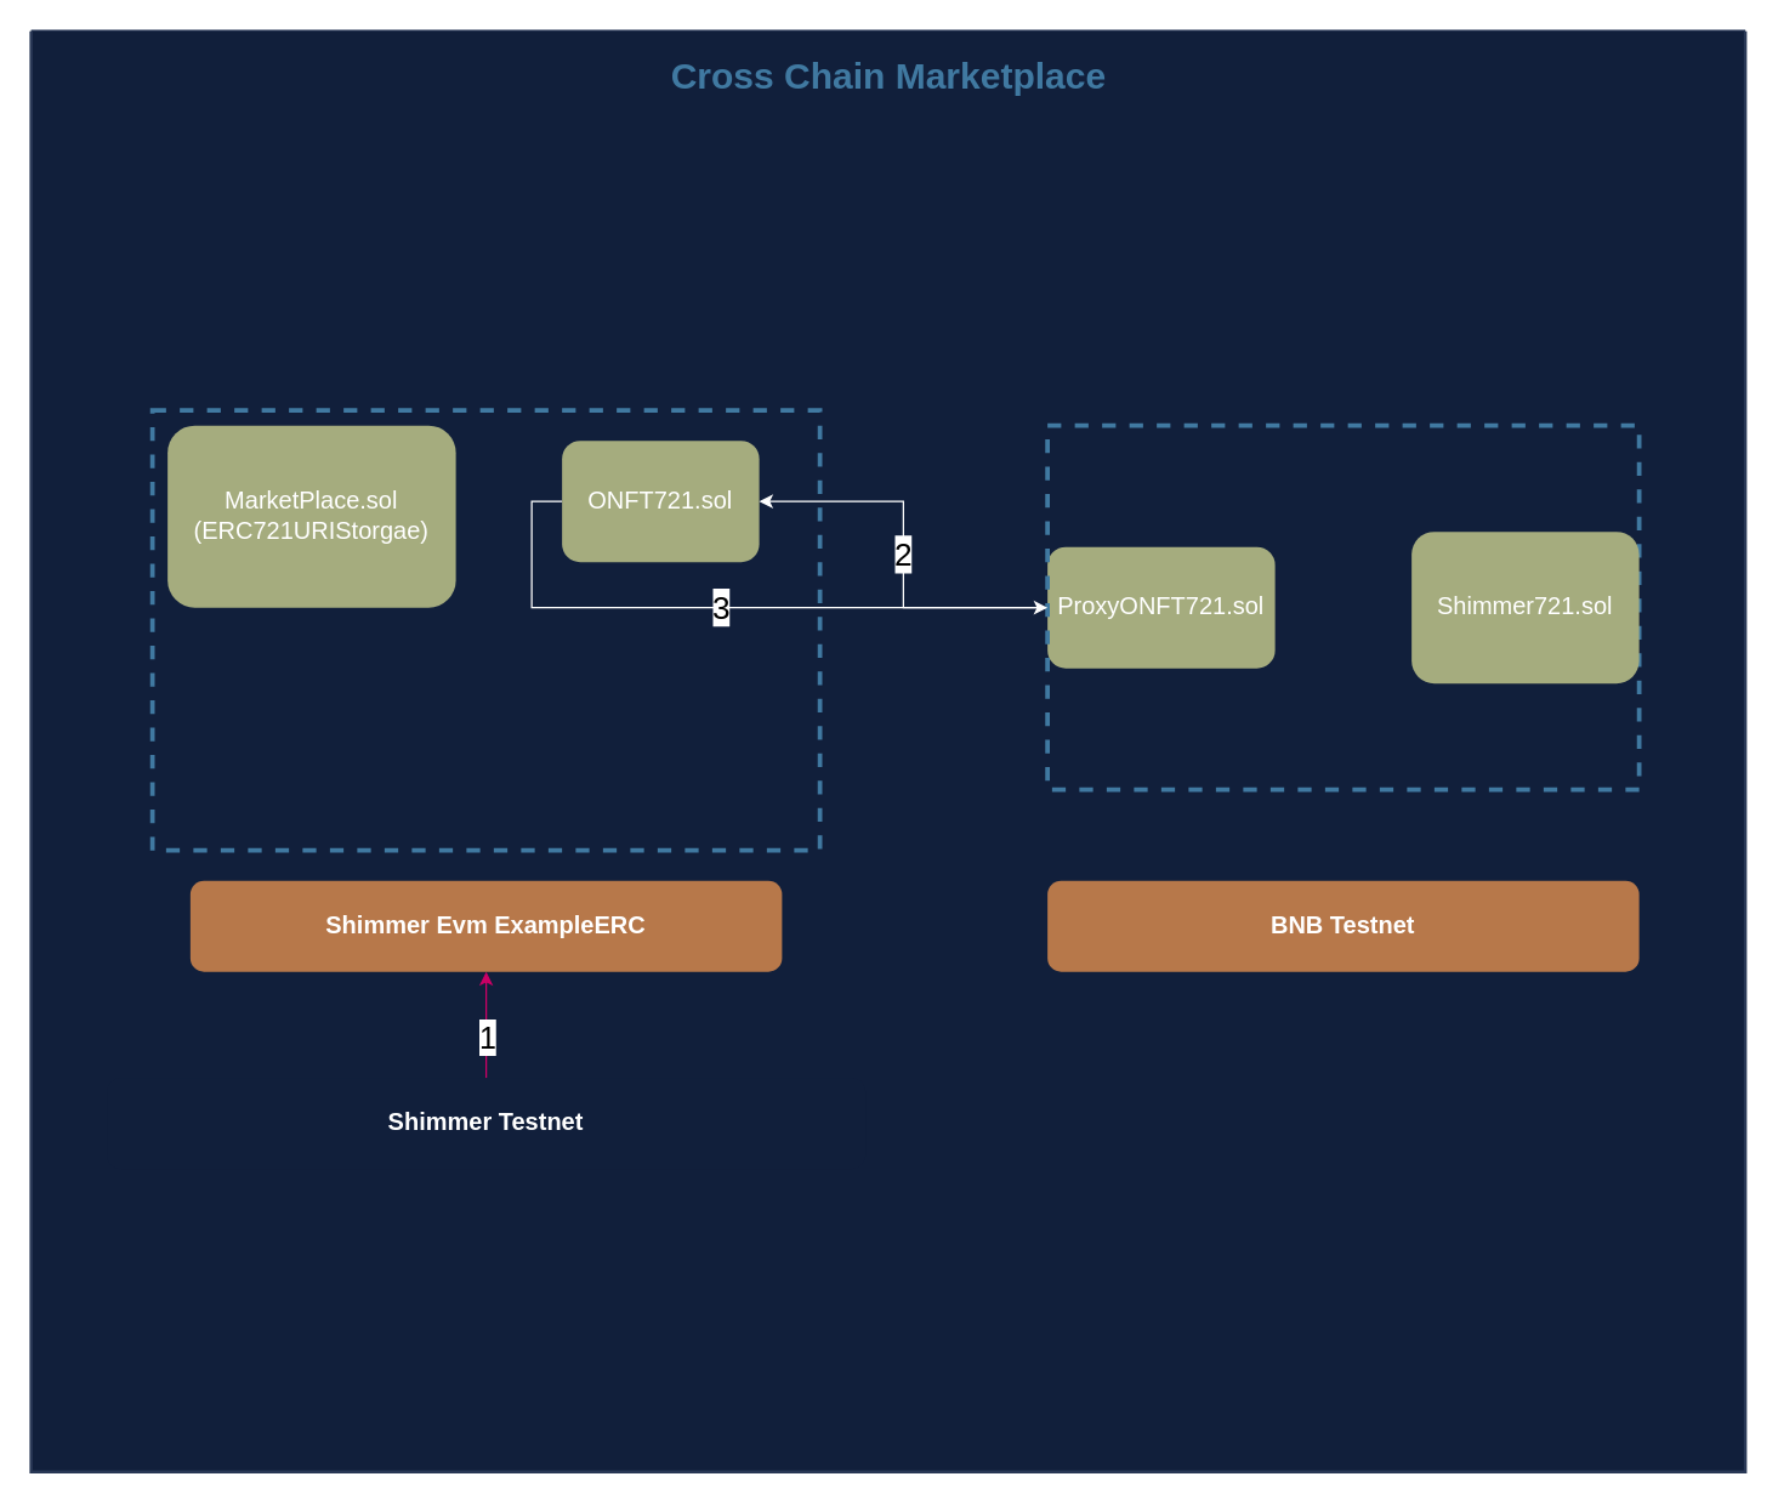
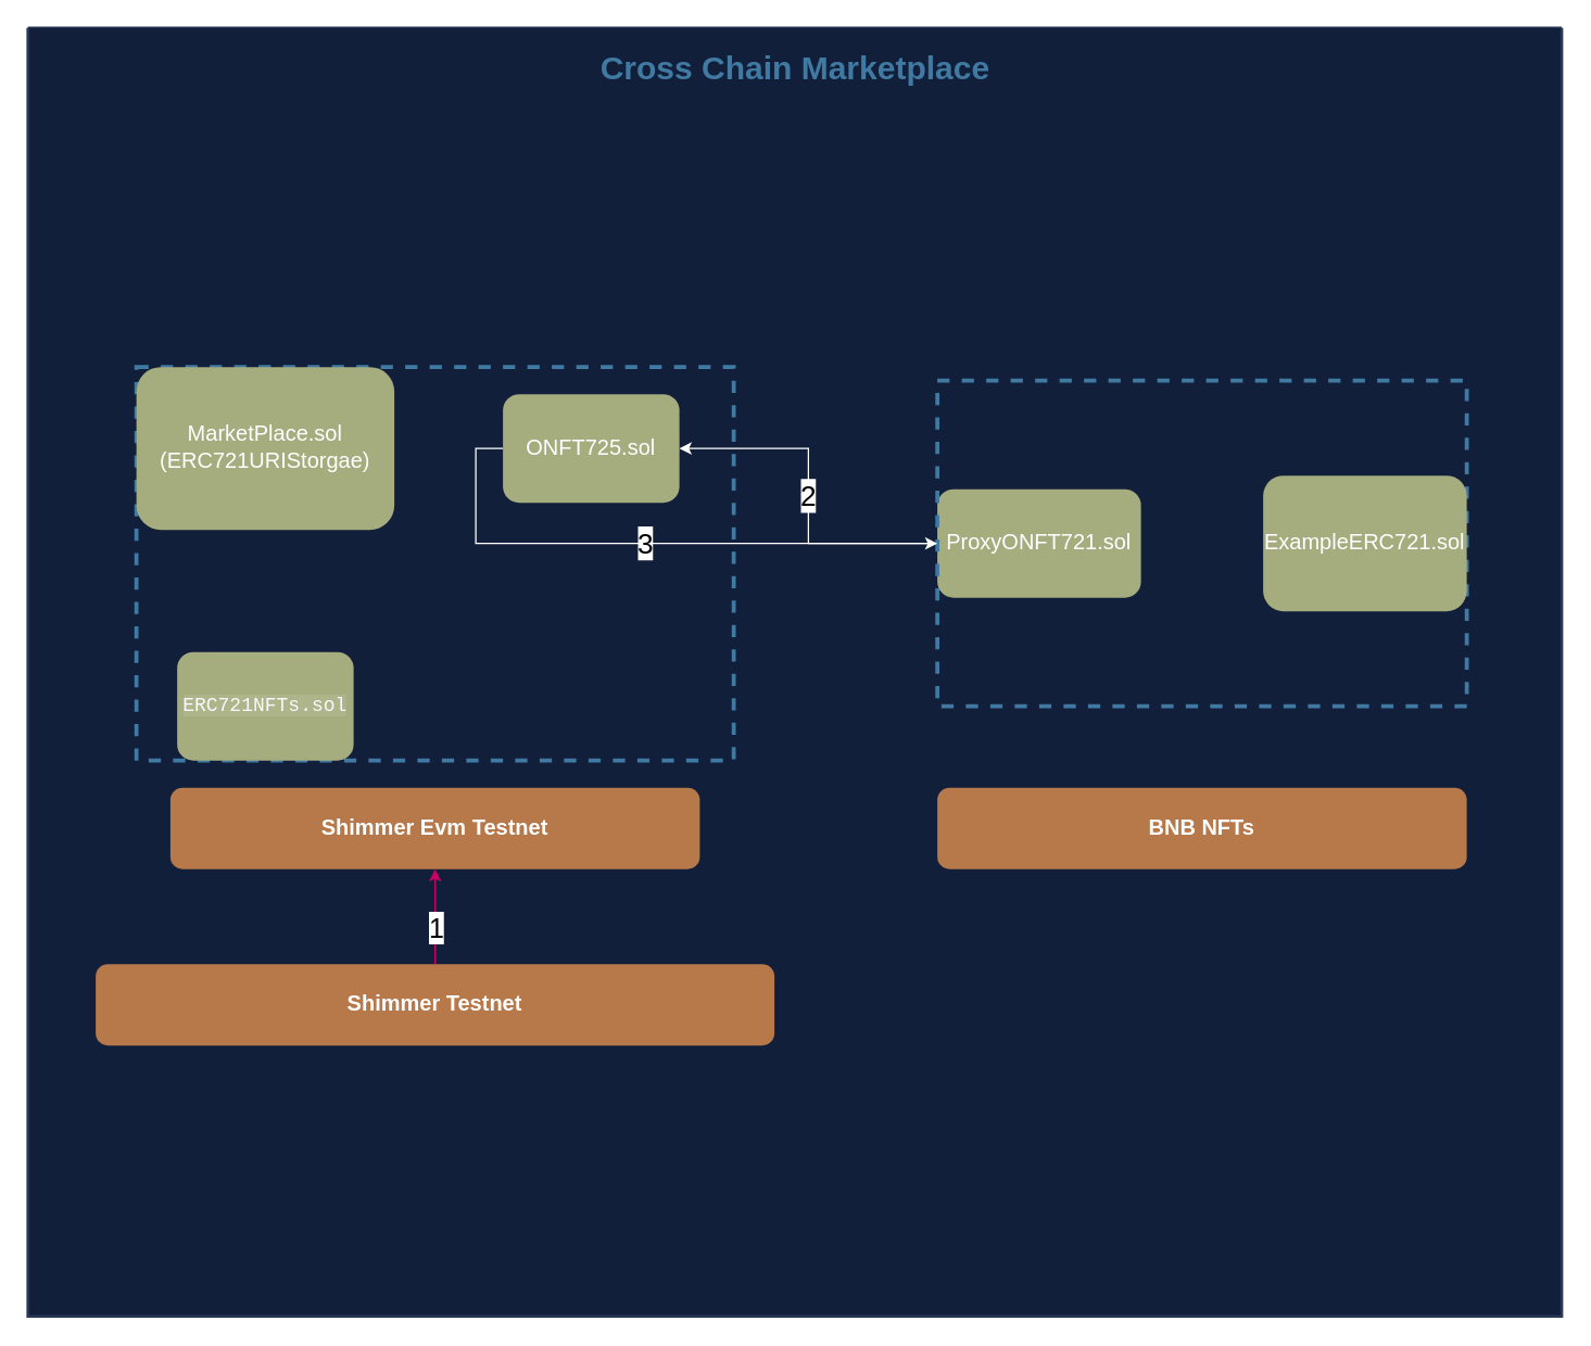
  <mxCell id="0" />
  <mxCell id="1" parent="0" />
  <mxCell id="2" value="&lt;h4&gt;&lt;font face=&quot;Helvetica&quot; style=&quot;font-size: 24px; line-height: 1.2;&quot;&gt;Cross Chain Marketplace&lt;/font&gt;&lt;/h4&gt;" style="swimlane;html=1;startSize=0;fontStyle=0;collapsible=0;horizontal=1;swimlaneLine=0;strokeWidth=2;swimlaneFillColor=#111F3B;fillColor=#111F3B;strokeColor=#293856;fontColor=#4079A1;resizeWidth=0;fontFamily=Tahoma;swimlaneHead=1;noLabel=0;spacingTop=60;" parent="1" vertex="1"><mxGeometry x="20" y="20" width="1130" height="949.61" as="geometry" /></mxCell>
  <mxCell id="3" style="edgeStyle=orthogonalEdgeStyle;rounded=0;orthogonalLoop=1;jettySize=auto;html=1;fontSize=8;entryX=0.5;entryY=0;entryDx=0;entryDy=0;entryPerimeter=0;strokeColor=#369FAB;fontFamily=Helvetica;" parent="2" edge="1"><mxGeometry relative="1" as="geometry"><mxPoint x="210.5" y="421.39" as="sourcePoint" /></mxGeometry></mxCell>
  <mxCell id="4" value="" style="edgeStyle=orthogonalEdgeStyle;rounded=0;orthogonalLoop=1;jettySize=auto;html=1;exitX=0.5;exitY=1;exitDx=0;exitDy=0;exitPerimeter=0;strokeColor=#73A97B;fontFamily=Helvetica;" parent="2" edge="1"><mxGeometry relative="1" as="geometry"><mxPoint x="210.5" y="570" as="sourcePoint" /></mxGeometry></mxCell>
  <mxCell id="5" value="yes" style="edgeLabel;html=1;align=center;verticalAlign=middle;resizable=0;points=[];fontSize=12;fontColor=#73A97B;labelBackgroundColor=#111F3B;fontFamily=Tahoma;" parent="4" vertex="1" connectable="0"><mxGeometry x="0.506" relative="1" as="geometry"><mxPoint y="-17" as="offset" /></mxGeometry></mxCell>
  <mxCell id="6" style="edgeStyle=orthogonalEdgeStyle;rounded=0;orthogonalLoop=1;jettySize=auto;html=1;exitX=0.5;exitY=0;exitDx=0;exitDy=0;entryX=0.5;entryY=1;entryDx=0;entryDy=0;strokeColor=#CC0066;" parent="2" source="8" target="9" edge="1"><mxGeometry relative="1" as="geometry" /></mxCell>
  <mxCell id="7" value="&lt;font style=&quot;font-size: 20px;&quot;&gt;1&lt;/font&gt;" style="edgeLabel;html=1;align=center;verticalAlign=middle;resizable=0;points=[];" parent="6" vertex="1" connectable="0"><mxGeometry x="-0.206" relative="1" as="geometry"><mxPoint as="offset" /></mxGeometry></mxCell>
- <mxCell id="8" value="&lt;span style=&quot;line-height: 1; font-size: 16px;&quot;&gt;&lt;font style=&quot;font-size: 16px;&quot;&gt;&lt;b&gt;Shimmer Testnet&lt;/b&gt;&lt;/font&gt;&lt;/span&gt;" style="rounded=1;whiteSpace=wrap;html=1;fontFamily=Helvetica;fontSize=16;fillColor=#111f3b;spacingBottom=3;strokeColor=none;fontColor=#FFFFFF;" parent="2" vertex="1"><mxGeometry x="50" y="690" width="500" height="60" as="geometry" /></mxCell>
- <mxCell id="9" value="&lt;span style=&quot;line-height: 1; font-size: 16px;&quot;&gt;&lt;font style=&quot;font-size: 16px;&quot;&gt;&lt;b&gt;Shimmer Evm ExampleERC&lt;/b&gt;&lt;br style=&quot;font-size: 16px;&quot;&gt;&lt;/font&gt;&lt;/span&gt;" style="rounded=1;whiteSpace=wrap;html=1;fontFamily=Helvetica;fontSize=16;fillColor=#B7784A;spacingBottom=3;strokeColor=none;fontColor=#FFFFFF;" parent="2" vertex="1"><mxGeometry x="105" y="560" width="390" height="60" as="geometry" /></mxCell>
- <mxCell id="10" value="&lt;span style=&quot;line-height: 1; font-size: 16px;&quot;&gt;&lt;font style=&quot;font-size: 16px;&quot;&gt;&lt;b&gt;BNB Testnet&lt;/b&gt;&lt;/font&gt;&lt;/span&gt;" style="rounded=1;whiteSpace=wrap;html=1;fontFamily=Helvetica;fontSize=16;fillColor=#B7784A;spacingBottom=3;strokeColor=none;fontColor=#FFFFFF;" parent="2" vertex="1"><mxGeometry x="670" y="560" width="390" height="60" as="geometry" /></mxCell>
+ <mxCell id="8" value="&lt;span style=&quot;line-height: 1; font-size: 16px;&quot;&gt;&lt;font style=&quot;font-size: 16px;&quot;&gt;&lt;b&gt;Shimmer Testnet&lt;/b&gt;&lt;/font&gt;&lt;/span&gt;" style="rounded=1;whiteSpace=wrap;html=1;fontFamily=Helvetica;fontSize=16;fillColor=#B7784A;spacingBottom=3;strokeColor=none;fontColor=#FFFFFF;" parent="2" vertex="1"><mxGeometry x="50" y="690" width="500" height="60" as="geometry" /></mxCell>
+ <mxCell id="9" value="&lt;span style=&quot;line-height: 1; font-size: 16px;&quot;&gt;&lt;font style=&quot;font-size: 16px;&quot;&gt;&lt;b&gt;Shimmer Evm Testnet&lt;/b&gt;&lt;br style=&quot;font-size: 16px;&quot;&gt;&lt;/font&gt;&lt;/span&gt;" style="rounded=1;whiteSpace=wrap;html=1;fontFamily=Helvetica;fontSize=16;fillColor=#B7784A;spacingBottom=3;strokeColor=none;fontColor=#FFFFFF;" parent="2" vertex="1"><mxGeometry x="105" y="560" width="390" height="60" as="geometry" /></mxCell>
+ <mxCell id="10" value="&lt;span style=&quot;line-height: 1; font-size: 16px;&quot;&gt;&lt;font style=&quot;font-size: 16px;&quot;&gt;&lt;b&gt;BNB NFTs&lt;/b&gt;&lt;/font&gt;&lt;/span&gt;" style="rounded=1;whiteSpace=wrap;html=1;fontFamily=Helvetica;fontSize=16;fillColor=#B7784A;spacingBottom=3;strokeColor=none;fontColor=#FFFFFF;" parent="2" vertex="1"><mxGeometry x="670" y="560" width="390" height="60" as="geometry" /></mxCell>
  <mxCell id="11" value="" style="rounded=0;whiteSpace=wrap;html=1;dashed=1;fontFamily=Helvetica;fontSize=16;fontColor=#4079A1;strokeColor=#4079A1;strokeWidth=3;fillColor=none;fontStyle=1;spacingRight=0;align=left;spacingLeft=14;" parent="2" vertex="1"><mxGeometry x="80" y="250" width="440" height="290" as="geometry" /></mxCell>
- <mxCell id="12" value="MarketPlace.sol&lt;div&gt;(ERC721URIStorgae)&lt;/div&gt;" style="rounded=1;whiteSpace=wrap;html=1;fontFamily=Helvetica;fontSize=16;fillColor=#A5AC7E;spacingBottom=3;strokeColor=none;fontColor=#FFFFFF;" parent="2" vertex="1"><mxGeometry x="90" y="260" width="190" height="120" as="geometry" /></mxCell>
+ <mxCell id="12" value="MarketPlace.sol&lt;div&gt;(ERC721URIStorgae)&lt;/div&gt;" style="rounded=1;whiteSpace=wrap;html=1;fontFamily=Helvetica;fontSize=16;fillColor=#A5AC7E;spacingBottom=3;strokeColor=none;fontColor=#FFFFFF;" parent="2" vertex="1"><mxGeometry x="80" y="250" width="190" height="120" as="geometry" /></mxCell>
  <mxCell id="13" value="ProxyONFT721.sol" style="rounded=1;whiteSpace=wrap;html=1;fontFamily=Helvetica;fontSize=16;fillColor=#A5AC7E;spacingBottom=3;strokeColor=none;fontColor=#FFFFFF;" parent="2" vertex="1"><mxGeometry x="670" y="340" width="150" height="80" as="geometry" /></mxCell>
  <mxCell id="14" value="&lt;font style=&quot;font-size: 21px;&quot;&gt;2&lt;/font&gt;" style="edgeStyle=orthogonalEdgeStyle;rounded=0;orthogonalLoop=1;jettySize=auto;html=1;exitX=0;exitY=0.5;exitDx=0;exitDy=0;entryX=1;entryY=0.5;entryDx=0;entryDy=0;strokeColor=#FFFFFF;" parent="2" source="15" target="17" edge="1"><mxGeometry relative="1" as="geometry" /></mxCell>
  <mxCell id="15" value="" style="rounded=0;whiteSpace=wrap;html=1;dashed=1;fontFamily=Helvetica;fontSize=16;fontColor=#4079A1;strokeColor=#4079A1;strokeWidth=3;fillColor=none;fontStyle=1;spacingRight=0;align=left;spacingLeft=14;" parent="2" vertex="1"><mxGeometry x="670" y="260" width="390" height="240" as="geometry" /></mxCell>
  <mxCell id="16" value="&lt;font style=&quot;font-size: 21px;&quot;&gt;3&lt;/font&gt;" style="edgeStyle=orthogonalEdgeStyle;rounded=0;orthogonalLoop=1;jettySize=auto;html=1;exitX=0;exitY=0.5;exitDx=0;exitDy=0;strokeColor=#FFFFFF;" parent="2" source="17" target="13" edge="1"><mxGeometry relative="1" as="geometry" /></mxCell>
- <mxCell id="17" value="ONFT721.sol" style="rounded=1;whiteSpace=wrap;html=1;fontFamily=Helvetica;fontSize=16;fillColor=#A5AC7E;spacingBottom=3;strokeColor=none;fontColor=#FFFFFF;" parent="2" vertex="1"><mxGeometry x="350" y="270" width="130" height="80" as="geometry" /></mxCell>
- <mxCell id="18" value="Shimmer721.sol" style="rounded=1;whiteSpace=wrap;html=1;fontFamily=Helvetica;fontSize=16;fillColor=#A5AC7E;spacingBottom=3;strokeColor=none;fontColor=#FFFFFF;" parent="2" vertex="1"><mxGeometry x="910" y="330" width="150" height="100" as="geometry" /></mxCell>
+ <mxCell id="17" value="ONFT725.sol" style="rounded=1;whiteSpace=wrap;html=1;fontFamily=Helvetica;fontSize=16;fillColor=#A5AC7E;spacingBottom=3;strokeColor=none;fontColor=#FFFFFF;" parent="2" vertex="1"><mxGeometry x="350" y="270" width="130" height="80" as="geometry" /></mxCell>
+ <mxCell id="18" value="ExampleERC721.sol" style="rounded=1;whiteSpace=wrap;html=1;fontFamily=Helvetica;fontSize=16;fillColor=#A5AC7E;spacingBottom=3;strokeColor=none;fontColor=#FFFFFF;" parent="2" vertex="1"><mxGeometry x="910" y="330" width="150" height="100" as="geometry" /></mxCell>
+ <mxCell id="19" value="&lt;span style=&quot;color: rgb(247, 249, 253); font-family: SFMono-Regular, Menlo, Monaco, Consolas, &amp;quot;Liberation Mono&amp;quot;, &amp;quot;Courier New&amp;quot;, monospace; font-size: 14.4px; text-align: start; background-color: rgba(255, 255, 255, 0.1);&quot;&gt;ERC721NFTs.sol&lt;/span&gt;" style="rounded=1;whiteSpace=wrap;html=1;fontFamily=Helvetica;fontSize=16;fillColor=#A5AC7E;spacingBottom=3;strokeColor=none;fontColor=#FFFFFF;" parent="2" vertex="1"><mxGeometry x="110" y="460" width="130" height="80" as="geometry" /></mxCell>
